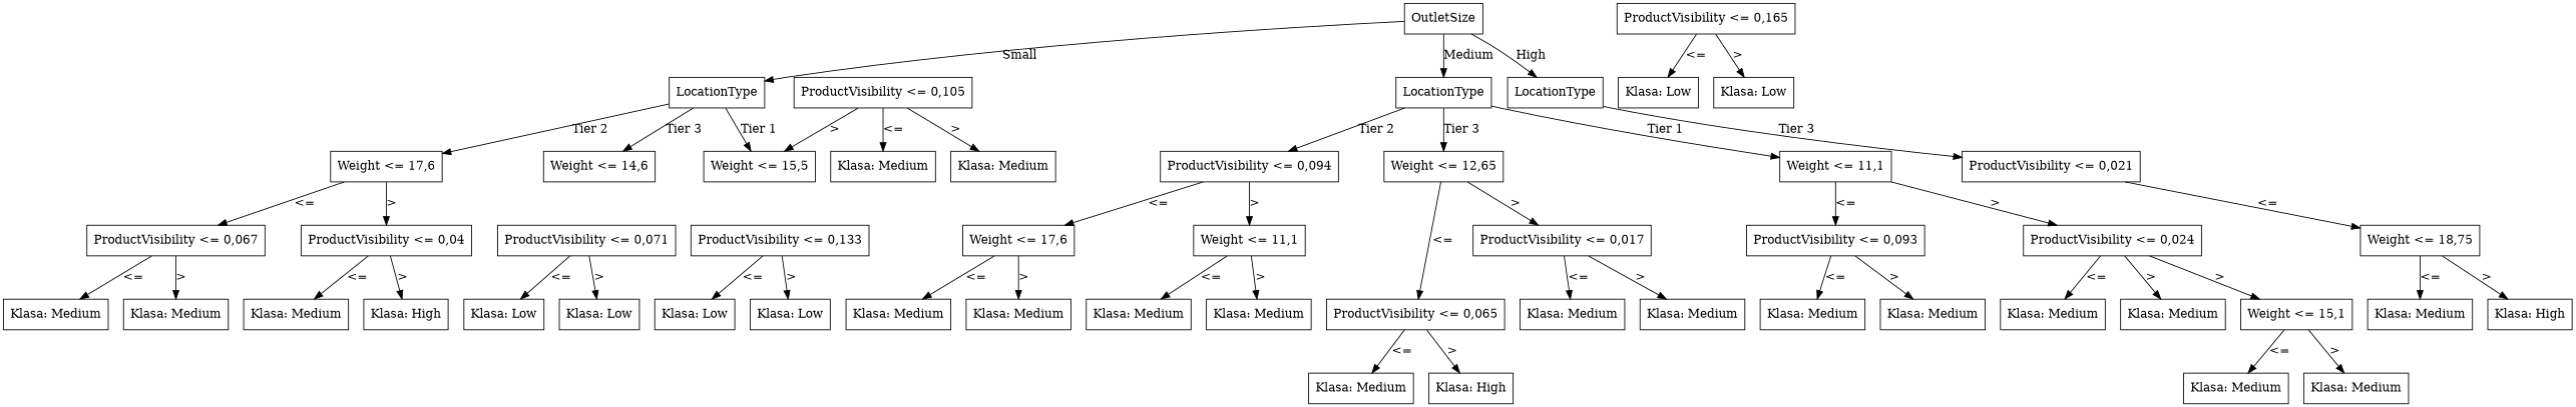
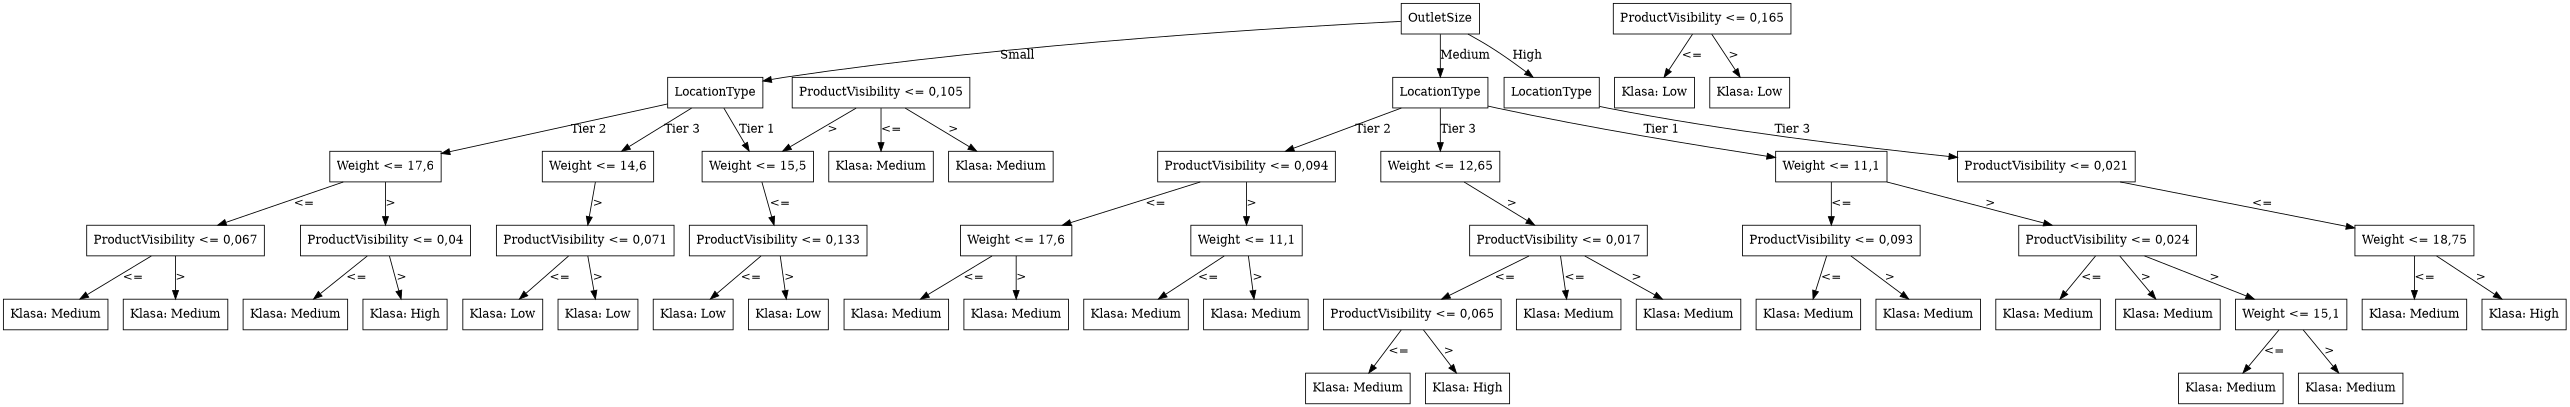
  digraph {
    node [shape=box]
    n1 [label=OutletSize]
    n2 [label=LocationType]
    n3 [label=LocationType]
    n4 [label=LocationType]
    n5 [label="Weight <= 17,6"]
    n6 [label="Weight <= 14,6"]
    n7 [label="Weight <= 15,5"]
    n8 [label="ProductVisibility <= 0,094"]
    n9 [label="Weight <= 12,65"]
    n10 [label="Weight <= 11,1"]
    n11 [label="ProductVisibility <= 0,021"]
    n12 [label="ProductVisibility <= 0,067"]
    n13 [label="ProductVisibility <= 0,04"]
    n14 [label="ProductVisibility <= 0,071"]
    n15 [label="ProductVisibility <= 0,133"]
    n16 [label="Klasa: Medium"]
    n17 [label="Klasa: Medium"]
    n18 [label="Klasa: Medium"]
    n19 [label="Klasa: High"]
    n20 [label="ProductVisibility <= 0,165"]
    n21 [label="Klasa: Low"]
    n22 [label="Klasa: Low"]
    n23 [label="Klasa: Low"]
    n24 [label="Klasa: Low"]
    n25 [label="Klasa: Low"]
    n26 [label="Klasa: Low"]
    n27 [label="ProductVisibility <= 0,105"]
    n28 [label="Klasa: Medium"]
    n29 [label="Klasa: Medium"]
    n30 [label="Weight <= 17,6"]
    n31 [label="Weight <= 11,1"]
    n32 [label="ProductVisibility <= 0,065"]
    n33 [label="ProductVisibility <= 0,017"]
    n34 [label="ProductVisibility <= 0,093"]
    n35 [label="ProductVisibility <= 0,024"]
    n36 [label="Klasa: Medium"]
    n37 [label="Klasa: Medium"]
    n38 [label="Klasa: Medium"]
    n39 [label="Klasa: Medium"]
    n40 [label="Klasa: Medium"]
    n41 [label="Klasa: High"]
    n42 [label="Klasa: Medium"]
    n43 [label="Klasa: Medium"]
    n44 [label="Klasa: Medium"]
    n45 [label="Klasa: Medium"]
    n46 [label="Klasa: Medium"]
    n47 [label="Klasa: Medium"]
    n48 [label="Weight <= 15,1"]
    n49 [label="Weight <= 18,75"]
    n50 [label="Klasa: Medium"]
    n51 [label="Klasa: High"]
    n52 [label="Klasa: Medium"]
    n53 [label="Klasa: Medium"]
    n1 -> n2 [label=Small]
    n1 -> n3 [label=Medium]
    n1 -> n4 [label=High]
    n2 -> n5 [label="Tier 2"]
    n2 -> n6 [label="Tier 3"]
    n2 -> n7 [label="Tier 1"]
    n3 -> n8 [label="Tier 2"]
    n3 -> n9 [label="Tier 3"]
    n3 -> n10 [label="Tier 1"]
    n4 -> n11 [label="Tier 3"]
    n5 -> n12 [label="<="]
    n5 -> n13 [label=">"]
+   n6 -> n14 [label=">"]
+   n7 -> n15 [label="<="]
    n8 -> n30 [label="<="]
    n8 -> n31 [label=">"]
-   n9 -> n32 [label="<="]
+   n33 -> n32 [label="<="]
    n9 -> n33 [label=">"]
    n10 -> n34 [label="<="]
    n10 -> n35 [label=">"]
    n11 -> n49 [label="<="]
    n12 -> n16 [label="<="]
    n12 -> n17 [label=">"]
    n13 -> n18 [label="<="]
    n13 -> n19 [label=">"]
    n14 -> n23 [label="<="]
    n14 -> n24 [label=">"]
    n15 -> n25 [label="<="]
    n15 -> n26 [label=">"]
    n20 -> n21 [label="<="]
    n20 -> n22 [label=">"]
    n27 -> n7 [label=">"]
    n27 -> n28 [label="<="]
    n27 -> n29 [label=">"]
    n30 -> n36 [label="<="]
    n30 -> n37 [label=">"]
    n31 -> n38 [label="<="]
    n31 -> n39 [label=">"]
    n32 -> n40 [label="<="]
    n32 -> n41 [label=">"]
    n33 -> n42 [label="<="]
    n33 -> n43 [label=">"]
    n34 -> n44 [label="<="]
    n34 -> n45 [label=">"]
    n35 -> n46 [label="<="]
    n35 -> n47 [label=">"]
    n35 -> n48 [label=">"]
    n48 -> n52 [label="<="]
    n48 -> n53 [label=">"]
    n49 -> n50 [label="<="]
    n49 -> n51 [label=">"]
  }
